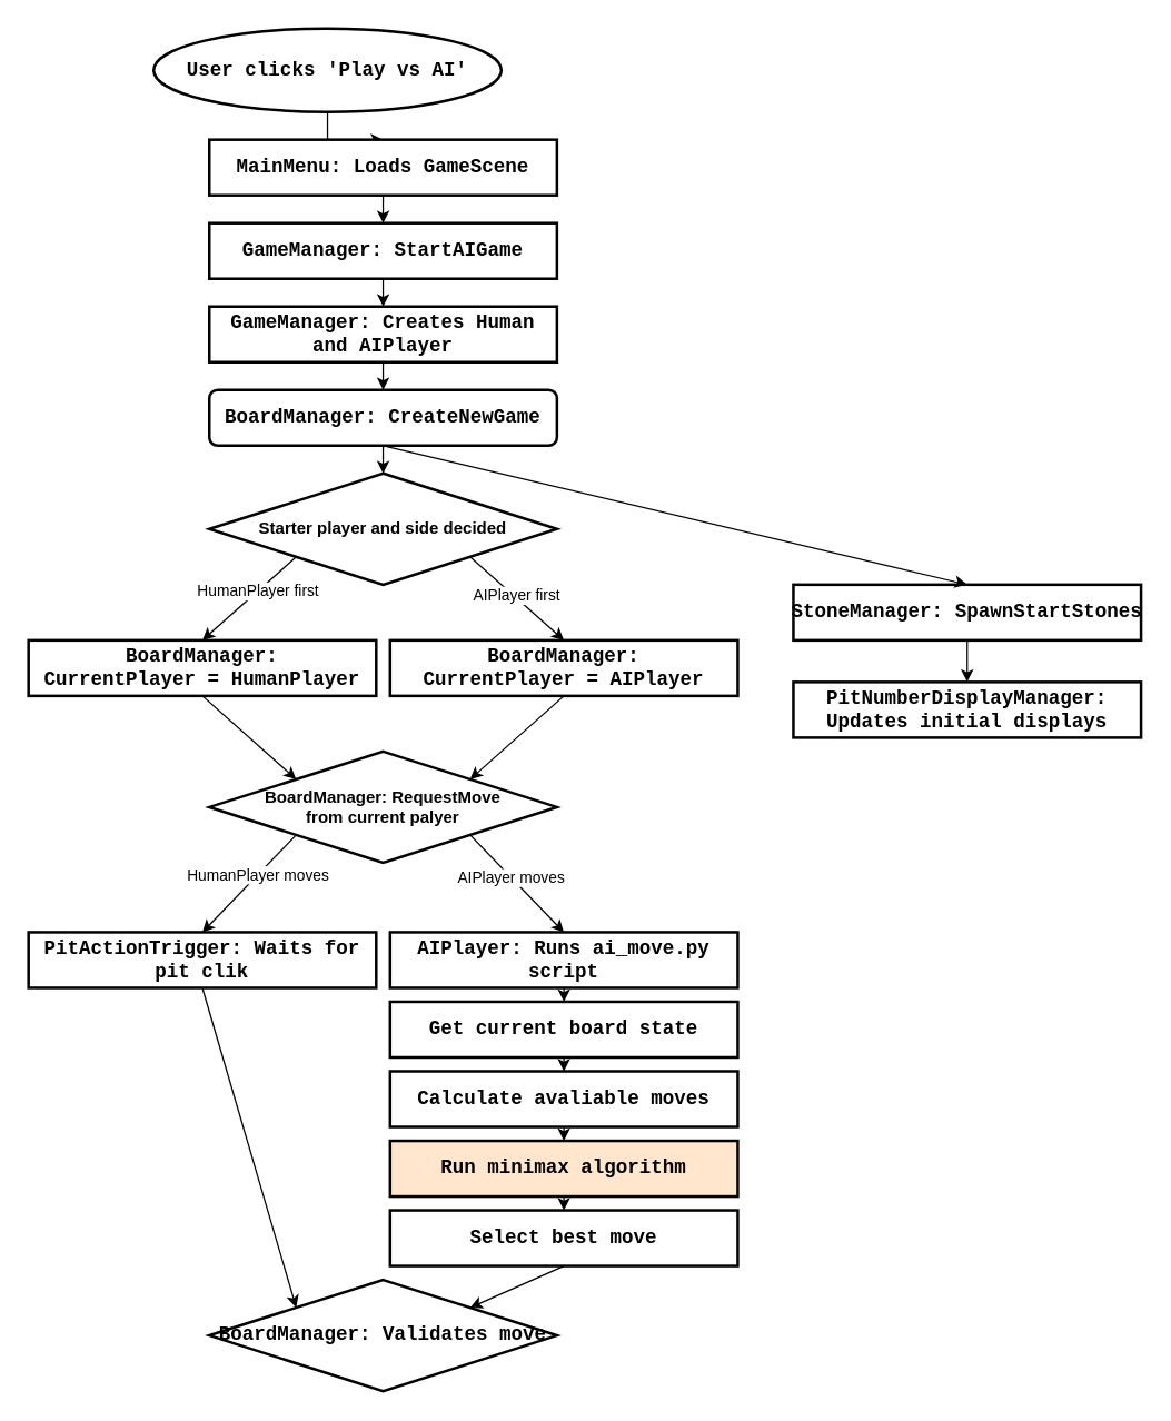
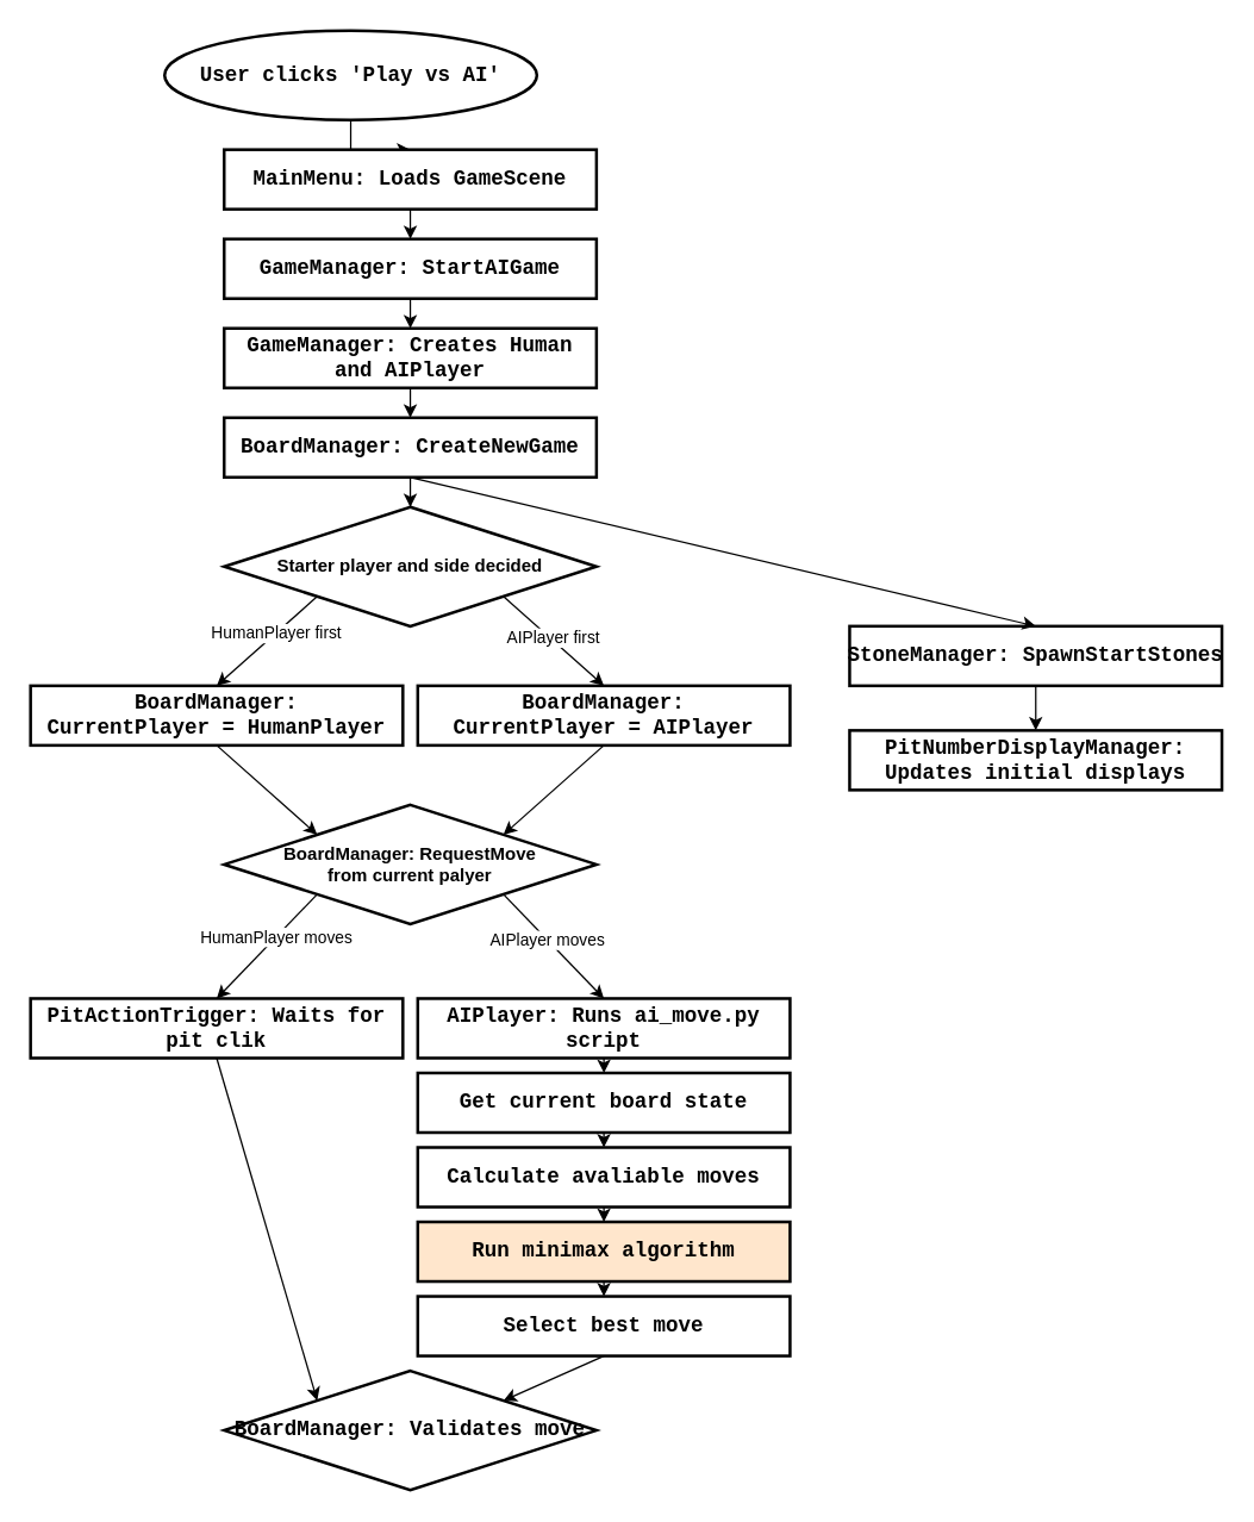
  <mxCell id="0" />
  <mxCell id="1" parent="0" />
  <mxCell id="2" value="" style="edgeStyle=orthogonalEdgeStyle;rounded=0;orthogonalLoop=1;jettySize=auto;html=1;" edge="1" parent="1" source="3" target="5"><mxGeometry relative="1" as="geometry" /></mxCell>
  <mxCell id="3" value="&lt;div style=&quot;font-family: Consolas, &amp;quot;Courier New&amp;quot;, monospace; font-size: 14px; line-height: 19px; white-space: pre;&quot;&gt;&lt;span style=&quot;background-color: rgb(255, 255, 255);&quot;&gt;&lt;b&gt;User clicks 'Play vs AI'&lt;/b&gt;&lt;/span&gt;&lt;/div&gt;" style="strokeWidth=2;html=1;shape=mxgraph.flowchart.start_2;whiteSpace=wrap;" vertex="1" parent="1"><mxGeometry x="110" y="20" width="250" height="60" as="geometry" /></mxCell>
  <mxCell id="4" style="edgeStyle=orthogonalEdgeStyle;rounded=0;orthogonalLoop=1;jettySize=auto;html=1;exitX=0.5;exitY=1;exitDx=0;exitDy=0;entryX=0.5;entryY=0;entryDx=0;entryDy=0;" edge="1" parent="1" source="5" target="7"><mxGeometry relative="1" as="geometry" /></mxCell>
  <mxCell id="5" value="&lt;b style=&quot;font-family: Consolas, &amp;quot;Courier New&amp;quot;, monospace; font-size: 14px; white-space: pre;&quot;&gt;MainMenu: Loads GameScene&lt;/b&gt;" style="whiteSpace=wrap;html=1;strokeWidth=2;" vertex="1" parent="1"><mxGeometry x="150" y="100" width="250" height="40" as="geometry" /></mxCell>
  <mxCell id="6" style="edgeStyle=orthogonalEdgeStyle;rounded=0;orthogonalLoop=1;jettySize=auto;html=1;exitX=0.5;exitY=1;exitDx=0;exitDy=0;entryX=0.5;entryY=0;entryDx=0;entryDy=0;" edge="1" parent="1" source="7" target="9"><mxGeometry relative="1" as="geometry" /></mxCell>
  <mxCell id="7" value="&lt;b style=&quot;font-family: Consolas, &amp;quot;Courier New&amp;quot;, monospace; font-size: 14px; white-space: pre;&quot;&gt;GameManager: StartAIGame&lt;/b&gt;" style="whiteSpace=wrap;html=1;strokeWidth=2;" vertex="1" parent="1"><mxGeometry x="150" y="160" width="250" height="40" as="geometry" /></mxCell>
  <mxCell id="8" style="edgeStyle=orthogonalEdgeStyle;rounded=0;orthogonalLoop=1;jettySize=auto;html=1;exitX=0.5;exitY=1;exitDx=0;exitDy=0;entryX=0.5;entryY=0;entryDx=0;entryDy=0;" edge="1" parent="1" source="9" target="11"><mxGeometry relative="1" as="geometry" /></mxCell>
  <mxCell id="9" value="&lt;b style=&quot;font-family: Consolas, &amp;quot;Courier New&amp;quot;, monospace; font-size: 14px; white-space: pre;&quot;&gt;GameManager: Creates Human&lt;br/&gt;and AIPlayer&lt;/b&gt;" style="whiteSpace=wrap;html=1;strokeWidth=2;" vertex="1" parent="1"><mxGeometry x="150" y="220" width="250" height="40" as="geometry" /></mxCell>
  <mxCell id="10" style="edgeStyle=orthogonalEdgeStyle;rounded=0;orthogonalLoop=1;jettySize=auto;html=1;" edge="1" parent="1" source="11" target="15"><mxGeometry relative="1" as="geometry" /></mxCell>
- <mxCell id="11" value="&lt;font face=&quot;Consolas, Courier New, monospace&quot;&gt;&lt;span style=&quot;font-size: 14px; white-space: pre;&quot;&gt;&lt;b&gt;BoardManager: CreateNewGame&lt;/b&gt;&lt;/span&gt;&lt;/font&gt;" style="whiteSpace=wrap;html=1;strokeWidth=2;rounded=1;" vertex="1" parent="1"><mxGeometry x="150" y="280" width="250" height="40" as="geometry" /></mxCell>
+ <mxCell id="11" value="&lt;font face=&quot;Consolas, Courier New, monospace&quot;&gt;&lt;span style=&quot;font-size: 14px; white-space: pre;&quot;&gt;&lt;b&gt;BoardManager: CreateNewGame&lt;/b&gt;&lt;/span&gt;&lt;/font&gt;" style="whiteSpace=wrap;html=1;strokeWidth=2;" vertex="1" parent="1"><mxGeometry x="150" y="280" width="250" height="40" as="geometry" /></mxCell>
  <mxCell id="12" style="edgeStyle=orthogonalEdgeStyle;rounded=0;orthogonalLoop=1;jettySize=auto;html=1;exitX=0.5;exitY=1;exitDx=0;exitDy=0;entryX=0.5;entryY=0;entryDx=0;entryDy=0;" edge="1" parent="1" source="13" target="14"><mxGeometry relative="1" as="geometry" /></mxCell>
  <mxCell id="13" value="&lt;b style=&quot;font-family: Consolas, &amp;quot;Courier New&amp;quot;, monospace; font-size: 14px; white-space: pre;&quot;&gt;StoneManager: SpawnStartStones&lt;/b&gt;" style="whiteSpace=wrap;html=1;strokeWidth=2;" vertex="1" parent="1"><mxGeometry x="570" y="420" width="250" height="40" as="geometry" /></mxCell>
  <mxCell id="14" value="&lt;font face=&quot;Consolas, Courier New, monospace&quot;&gt;&lt;span style=&quot;font-size: 14px; white-space: pre;&quot;&gt;&lt;b&gt;PitNumberDisplayManager:&lt;br/&gt;Updates initial displays&lt;/b&gt;&lt;/span&gt;&lt;/font&gt;" style="whiteSpace=wrap;html=1;strokeWidth=2;" vertex="1" parent="1"><mxGeometry x="570" y="490" width="250" height="40" as="geometry" /></mxCell>
  <mxCell id="15" value="&lt;b&gt;Starter player and side decided&lt;/b&gt;" style="rhombus;whiteSpace=wrap;html=1;strokeWidth=2;" vertex="1" parent="1"><mxGeometry x="150" y="340" width="250" height="80" as="geometry" /></mxCell>
  <mxCell id="16" value="" style="endArrow=classic;html=1;rounded=0;exitX=0;exitY=1;exitDx=0;exitDy=0;entryX=0.5;entryY=0;entryDx=0;entryDy=0;" edge="1" parent="1" source="15" target="22"><mxGeometry width="50" height="50" relative="1" as="geometry"><mxPoint x="180" y="460" as="sourcePoint" /><mxPoint x="230" y="410" as="targetPoint" /></mxGeometry></mxCell>
  <mxCell id="17" value="HumanPlayer first" style="edgeLabel;html=1;align=center;verticalAlign=middle;resizable=0;points=[];" vertex="1" connectable="0" parent="16"><mxGeometry x="-0.157" y="-1" relative="1" as="geometry"><mxPoint x="1" as="offset" /></mxGeometry></mxCell>
  <mxCell id="18" value="" style="endArrow=classic;html=1;rounded=0;exitX=1;exitY=1;exitDx=0;exitDy=0;entryX=0.5;entryY=0;entryDx=0;entryDy=0;" edge="1" parent="1" source="15" target="23"><mxGeometry width="50" height="50" relative="1" as="geometry"><mxPoint x="285" y="430" as="sourcePoint" /><mxPoint x="155" y="480" as="targetPoint" /></mxGeometry></mxCell>
  <mxCell id="19" value="AIPlayer first" style="edgeLabel;html=1;align=center;verticalAlign=middle;resizable=0;points=[];" vertex="1" connectable="0" parent="18"><mxGeometry x="-0.05" y="2" relative="1" as="geometry"><mxPoint as="offset" /></mxGeometry></mxCell>
  <mxCell id="20" value="&lt;b style=&quot;font-family: Consolas, &amp;quot;Courier New&amp;quot;, monospace; font-size: 14px; white-space: pre;&quot;&gt;PitActionTrigger: Waits &lt;/b&gt;&lt;b style=&quot;background-color: initial; font-family: Consolas, &amp;quot;Courier New&amp;quot;, monospace; font-size: 14px; white-space: pre;&quot;&gt;for&lt;/b&gt;&lt;div&gt;&lt;b style=&quot;background-color: initial; font-family: Consolas, &amp;quot;Courier New&amp;quot;, monospace; font-size: 14px; white-space: pre;&quot;&gt;pit clik&lt;/b&gt;&lt;/div&gt;" style="whiteSpace=wrap;html=1;strokeWidth=2;" vertex="1" parent="1"><mxGeometry x="20" y="670" width="250" height="40" as="geometry" /></mxCell>
  <mxCell id="21" value="&lt;b style=&quot;font-family: Consolas, &amp;quot;Courier New&amp;quot;, monospace; font-size: 14px; white-space: pre;&quot;&gt;BoardManager: Validates move&lt;/b&gt;" style="rhombus;whiteSpace=wrap;html=1;strokeWidth=2;" vertex="1" parent="1"><mxGeometry x="150" y="920" width="250" height="80" as="geometry" /></mxCell>
  <mxCell id="22" value="&lt;font face=&quot;Consolas, Courier New, monospace&quot;&gt;&lt;span style=&quot;font-size: 14px; white-space: pre;&quot;&gt;&lt;b&gt;BoardManager:&lt;/b&gt;&lt;/span&gt;&lt;/font&gt;&lt;div&gt;&lt;font face=&quot;Consolas, Courier New, monospace&quot;&gt;&lt;span style=&quot;font-size: 14px; white-space: pre;&quot;&gt;&lt;b&gt;CurrentPlayer = HumanPlayer&lt;/b&gt;&lt;/span&gt;&lt;/font&gt;&lt;/div&gt;" style="whiteSpace=wrap;html=1;strokeWidth=2;" vertex="1" parent="1"><mxGeometry x="20" y="460" width="250" height="40" as="geometry" /></mxCell>
  <mxCell id="23" value="&lt;font face=&quot;Consolas, Courier New, monospace&quot;&gt;&lt;span style=&quot;font-size: 14px; white-space: pre;&quot;&gt;&lt;b&gt;BoardManager:&lt;/b&gt;&lt;/span&gt;&lt;/font&gt;&lt;div&gt;&lt;font face=&quot;Consolas, Courier New, monospace&quot;&gt;&lt;span style=&quot;font-size: 14px; white-space: pre;&quot;&gt;&lt;b&gt;CurrentPlayer = AIPlayer&lt;/b&gt;&lt;/span&gt;&lt;/font&gt;&lt;/div&gt;" style="whiteSpace=wrap;html=1;strokeWidth=2;" vertex="1" parent="1"><mxGeometry x="280" y="460" width="250" height="40" as="geometry" /></mxCell>
  <mxCell id="24" value="&lt;b&gt;BoardManager: RequestMove&lt;/b&gt;&lt;div&gt;&lt;b&gt;from current palyer&lt;/b&gt;&lt;/div&gt;" style="rhombus;whiteSpace=wrap;html=1;strokeWidth=2;" vertex="1" parent="1"><mxGeometry x="150" y="540" width="250" height="80" as="geometry" /></mxCell>
  <mxCell id="25" value="" style="endArrow=classic;html=1;rounded=0;exitX=0;exitY=1;exitDx=0;exitDy=0;entryX=0.5;entryY=0;entryDx=0;entryDy=0;" edge="1" parent="1" source="24" target="20"><mxGeometry width="50" height="50" relative="1" as="geometry"><mxPoint x="270" y="600" as="sourcePoint" /><mxPoint x="140" y="640" as="targetPoint" /></mxGeometry></mxCell>
  <mxCell id="26" value="HumanPlayer moves" style="edgeLabel;html=1;align=center;verticalAlign=middle;resizable=0;points=[];" vertex="1" connectable="0" parent="25"><mxGeometry x="-0.157" y="-1" relative="1" as="geometry"><mxPoint x="1" as="offset" /></mxGeometry></mxCell>
  <mxCell id="27" value="" style="endArrow=classic;html=1;rounded=0;exitX=0.5;exitY=1;exitDx=0;exitDy=0;entryX=0;entryY=0;entryDx=0;entryDy=0;" edge="1" parent="1" source="22" target="24"><mxGeometry width="50" height="50" relative="1" as="geometry"><mxPoint x="235" y="510" as="sourcePoint" /><mxPoint x="100" y="550" as="targetPoint" /></mxGeometry></mxCell>
  <mxCell id="28" value="" style="endArrow=classic;html=1;rounded=0;exitX=0.5;exitY=1;exitDx=0;exitDy=0;entryX=1;entryY=0;entryDx=0;entryDy=0;" edge="1" parent="1" source="23" target="24"><mxGeometry width="50" height="50" relative="1" as="geometry"><mxPoint x="155" y="510" as="sourcePoint" /><mxPoint x="285" y="550" as="targetPoint" /></mxGeometry></mxCell>
  <mxCell id="29" style="edgeStyle=orthogonalEdgeStyle;rounded=0;orthogonalLoop=1;jettySize=auto;html=1;exitX=0.5;exitY=1;exitDx=0;exitDy=0;entryX=0.5;entryY=0;entryDx=0;entryDy=0;" edge="1" parent="1" source="30" target="33"><mxGeometry relative="1" as="geometry" /></mxCell>
  <mxCell id="30" value="&lt;font face=&quot;Consolas, Courier New, monospace&quot;&gt;&lt;span style=&quot;font-size: 14px; white-space: pre;&quot;&gt;&lt;b&gt;AIPlayer: Runs ai_move.py&lt;/b&gt;&lt;/span&gt;&lt;/font&gt;&lt;div&gt;&lt;font face=&quot;Consolas, Courier New, monospace&quot;&gt;&lt;span style=&quot;font-size: 14px; white-space: pre;&quot;&gt;&lt;b&gt;script&lt;/b&gt;&lt;/span&gt;&lt;/font&gt;&lt;/div&gt;" style="whiteSpace=wrap;html=1;strokeWidth=2;" vertex="1" parent="1"><mxGeometry x="280" y="670" width="250" height="40" as="geometry" /></mxCell>
  <mxCell id="31" value="" style="endArrow=classic;html=1;rounded=0;exitX=1;exitY=1;exitDx=0;exitDy=0;entryX=0.5;entryY=0;entryDx=0;entryDy=0;" edge="1" parent="1" source="24" target="30"><mxGeometry width="50" height="50" relative="1" as="geometry"><mxPoint x="460" y="590" as="sourcePoint" /><mxPoint x="330" y="640" as="targetPoint" /></mxGeometry></mxCell>
  <mxCell id="32" value="AIPlayer moves" style="edgeLabel;html=1;align=center;verticalAlign=middle;resizable=0;points=[];" vertex="1" connectable="0" parent="31"><mxGeometry x="-0.157" y="-1" relative="1" as="geometry"><mxPoint x="1" as="offset" /></mxGeometry></mxCell>
  <mxCell id="33" value="&lt;font face=&quot;Consolas, Courier New, monospace&quot;&gt;&lt;span style=&quot;font-size: 14px; white-space: pre;&quot;&gt;&lt;b&gt;Get current board state&lt;/b&gt;&lt;/span&gt;&lt;/font&gt;" style="whiteSpace=wrap;html=1;strokeWidth=2;" vertex="1" parent="1"><mxGeometry x="280" y="720" width="250" height="40" as="geometry" /></mxCell>
  <mxCell id="34" style="edgeStyle=orthogonalEdgeStyle;rounded=0;orthogonalLoop=1;jettySize=auto;html=1;exitX=0.5;exitY=1;exitDx=0;exitDy=0;entryX=0.5;entryY=0;entryDx=0;entryDy=0;" edge="1" parent="1" source="35" target="36"><mxGeometry relative="1" as="geometry" /></mxCell>
  <mxCell id="35" value="&lt;font face=&quot;Consolas, Courier New, monospace&quot;&gt;&lt;span style=&quot;font-size: 14px; white-space: pre;&quot;&gt;&lt;b&gt;Calculate avaliable moves&lt;/b&gt;&lt;/span&gt;&lt;/font&gt;" style="whiteSpace=wrap;html=1;strokeWidth=2;" vertex="1" parent="1"><mxGeometry x="280" y="770" width="250" height="40" as="geometry" /></mxCell>
  <mxCell id="36" value="&lt;font face=&quot;Consolas, Courier New, monospace&quot;&gt;&lt;span style=&quot;font-size: 14px; white-space: pre;&quot;&gt;&lt;b&gt;Run minimax algorithm&lt;/b&gt;&lt;/span&gt;&lt;/font&gt;" style="whiteSpace=wrap;html=1;strokeWidth=2;fillColor=#ffe6cc;" vertex="1" parent="1"><mxGeometry x="280" y="820" width="250" height="40" as="geometry" /></mxCell>
  <mxCell id="37" value="&lt;font face=&quot;Consolas, Courier New, monospace&quot;&gt;&lt;span style=&quot;font-size: 14px; white-space: pre;&quot;&gt;&lt;b&gt;Select best move&lt;/b&gt;&lt;/span&gt;&lt;/font&gt;" style="whiteSpace=wrap;html=1;strokeWidth=2;" vertex="1" parent="1"><mxGeometry x="280" y="870" width="250" height="40" as="geometry" /></mxCell>
  <mxCell id="38" style="edgeStyle=orthogonalEdgeStyle;rounded=0;orthogonalLoop=1;jettySize=auto;html=1;exitX=0.5;exitY=1;exitDx=0;exitDy=0;entryX=0.5;entryY=0;entryDx=0;entryDy=0;" edge="1" parent="1" source="33" target="35"><mxGeometry relative="1" as="geometry" /></mxCell>
  <mxCell id="39" style="edgeStyle=orthogonalEdgeStyle;rounded=0;orthogonalLoop=1;jettySize=auto;html=1;exitX=0.5;exitY=1;exitDx=0;exitDy=0;entryX=0.5;entryY=0;entryDx=0;entryDy=0;" edge="1" parent="1" source="36" target="37"><mxGeometry relative="1" as="geometry" /></mxCell>
  <mxCell id="40" value="" style="endArrow=classic;html=1;rounded=0;exitX=0.5;exitY=1;exitDx=0;exitDy=0;entryX=0;entryY=0;entryDx=0;entryDy=0;" edge="1" parent="1" source="20" target="21"><mxGeometry width="50" height="50" relative="1" as="geometry"><mxPoint x="160" y="850" as="sourcePoint" /><mxPoint x="210" y="800" as="targetPoint" /></mxGeometry></mxCell>
  <mxCell id="41" value="" style="endArrow=classic;html=1;rounded=0;exitX=0.5;exitY=1;exitDx=0;exitDy=0;entryX=1;entryY=0;entryDx=0;entryDy=0;" edge="1" parent="1" source="37" target="21"><mxGeometry width="50" height="50" relative="1" as="geometry"><mxPoint x="155" y="720" as="sourcePoint" /><mxPoint x="223" y="980" as="targetPoint" /></mxGeometry></mxCell>
  <mxCell id="42" value="" style="endArrow=classic;html=1;rounded=0;exitX=0.5;exitY=1;exitDx=0;exitDy=0;entryX=0.5;entryY=0;entryDx=0;entryDy=0;" edge="1" parent="1" source="11" target="13"><mxGeometry width="50" height="50" relative="1" as="geometry"><mxPoint x="480" y="400" as="sourcePoint" /><mxPoint x="530" y="350" as="targetPoint" /></mxGeometry></mxCell>
